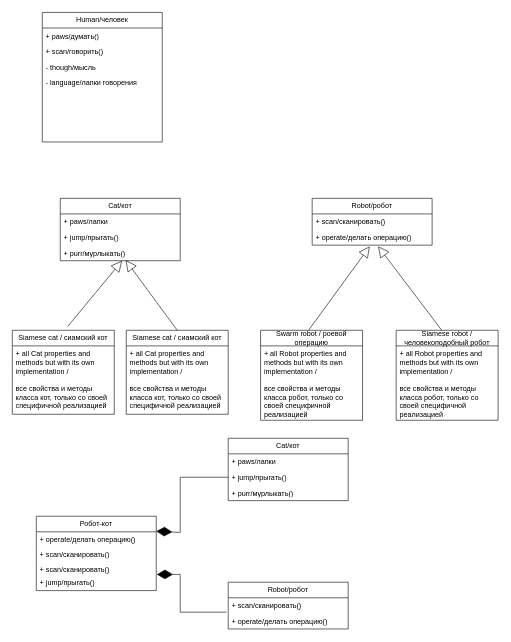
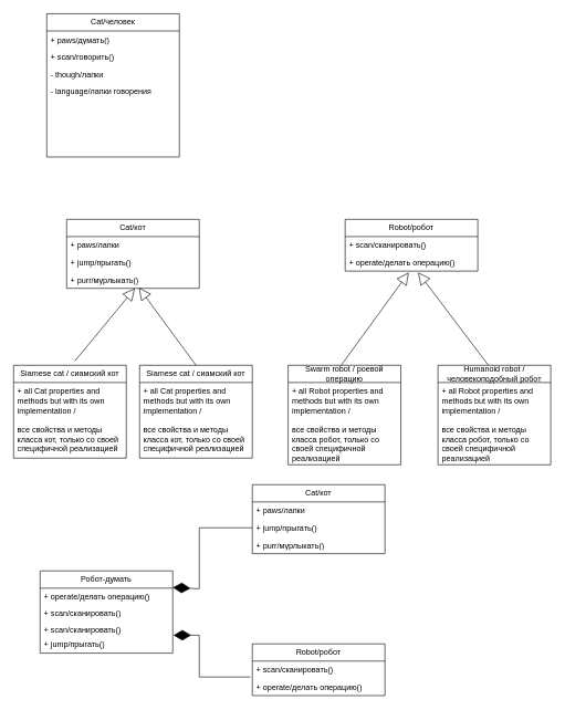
  <mxCell id="0" />
  <mxCell id="1" parent="0" />
  <mxCell id="2" value="Cat/кот" style="swimlane;fontStyle=0;childLayout=stackLayout;horizontal=1;startSize=26;fillColor=none;horizontalStack=0;resizeParent=1;resizeParentMax=0;resizeLast=0;collapsible=1;marginBottom=0;whiteSpace=wrap;html=1;" vertex="1" parent="1"><mxGeometry x="100" y="330" width="200" height="104" as="geometry" /></mxCell>
  <mxCell id="3" value="+ paws/лапки" style="text;strokeColor=none;fillColor=none;align=left;verticalAlign=top;spacingLeft=4;spacingRight=4;overflow=hidden;rotatable=0;points=[[0,0.5],[1,0.5]];portConstraint=eastwest;whiteSpace=wrap;html=1;" vertex="1" parent="2"><mxGeometry y="26" width="200" height="26" as="geometry" /></mxCell>
  <mxCell id="4" value="+ jump/прыгать()" style="text;strokeColor=none;fillColor=none;align=left;verticalAlign=top;spacingLeft=4;spacingRight=4;overflow=hidden;rotatable=0;points=[[0,0.5],[1,0.5]];portConstraint=eastwest;whiteSpace=wrap;html=1;" vertex="1" parent="2"><mxGeometry y="52" width="200" height="26" as="geometry" /></mxCell>
  <mxCell id="5" value="+ purr/мурлыкать()" style="text;strokeColor=none;fillColor=none;align=left;verticalAlign=top;spacingLeft=4;spacingRight=4;overflow=hidden;rotatable=0;points=[[0,0.5],[1,0.5]];portConstraint=eastwest;whiteSpace=wrap;html=1;" vertex="1" parent="2"><mxGeometry y="78" width="200" height="26" as="geometry" /></mxCell>
- <mxCell id="6" value="Human/человек" style="swimlane;fontStyle=0;childLayout=stackLayout;horizontal=1;startSize=26;fillColor=none;horizontalStack=0;resizeParent=1;resizeParentMax=0;resizeLast=0;collapsible=1;marginBottom=0;whiteSpace=wrap;html=1;" vertex="1" parent="1"><mxGeometry x="70" y="20" width="200" height="216" as="geometry" /></mxCell>
+ <mxCell id="6" value="Cat/человек" style="swimlane;fontStyle=0;childLayout=stackLayout;horizontal=1;startSize=26;fillColor=none;horizontalStack=0;resizeParent=1;resizeParentMax=0;resizeLast=0;collapsible=1;marginBottom=0;whiteSpace=wrap;html=1;" vertex="1" parent="1"><mxGeometry x="70" y="20" width="200" height="216" as="geometry" /></mxCell>
  <mxCell id="7" value="+ paws/думать()" style="text;strokeColor=none;fillColor=none;align=left;verticalAlign=top;spacingLeft=4;spacingRight=4;overflow=hidden;rotatable=0;points=[[0,0.5],[1,0.5]];portConstraint=eastwest;whiteSpace=wrap;html=1;" vertex="1" parent="6"><mxGeometry y="26" width="200" height="26" as="geometry" /></mxCell>
  <mxCell id="8" value="+ scan/говорить()" style="text;strokeColor=none;fillColor=none;align=left;verticalAlign=top;spacingLeft=4;spacingRight=4;overflow=hidden;rotatable=0;points=[[0,0.5],[1,0.5]];portConstraint=eastwest;whiteSpace=wrap;html=1;" vertex="1" parent="6"><mxGeometry y="52" width="200" height="26" as="geometry" /></mxCell>
- <mxCell id="9" value="- though/мысль" style="text;strokeColor=none;fillColor=none;align=left;verticalAlign=top;spacingLeft=4;spacingRight=4;overflow=hidden;rotatable=0;points=[[0,0.5],[1,0.5]];portConstraint=eastwest;whiteSpace=wrap;html=1;" vertex="1" parent="6"><mxGeometry y="78" width="200" height="26" as="geometry" /></mxCell>
+ <mxCell id="9" value="- though/лапки" style="text;strokeColor=none;fillColor=none;align=left;verticalAlign=top;spacingLeft=4;spacingRight=4;overflow=hidden;rotatable=0;points=[[0,0.5],[1,0.5]];portConstraint=eastwest;whiteSpace=wrap;html=1;" vertex="1" parent="6"><mxGeometry y="78" width="200" height="26" as="geometry" /></mxCell>
  <mxCell id="10" value="- language/лапки говорения" style="text;strokeColor=none;fillColor=none;align=left;verticalAlign=top;spacingLeft=4;spacingRight=4;overflow=hidden;rotatable=0;points=[[0,0.5],[1,0.5]];portConstraint=eastwest;whiteSpace=wrap;html=1;" vertex="1" parent="6"><mxGeometry y="104" width="200" height="112" as="geometry" /></mxCell>
  <mxCell id="11" value="Siamese cat / сиамский кот" style="swimlane;fontStyle=0;childLayout=stackLayout;horizontal=1;startSize=26;fillColor=none;horizontalStack=0;resizeParent=1;resizeParentMax=0;resizeLast=0;collapsible=1;marginBottom=0;whiteSpace=wrap;html=1;" vertex="1" parent="1"><mxGeometry y="550" width="170" height="140" as="geometry" x="20" /></mxCell>
  <mxCell id="12" value="+ all Cat properties and methods but with its own implementation /&lt;br&gt;&lt;br&gt;все свойства и методы класса кот, только со своей специфичной реализацией" style="text;strokeColor=none;fillColor=none;align=left;verticalAlign=top;spacingLeft=4;spacingRight=4;overflow=hidden;rotatable=0;points=[[0,0.5],[1,0.5]];portConstraint=eastwest;whiteSpace=wrap;html=1;" vertex="1" parent="11"><mxGeometry y="26" width="170" height="114" as="geometry" /></mxCell>
  <mxCell id="13" value="" style="endArrow=block;endSize=16;endFill=0;html=1;rounded=0;entryX=0.515;entryY=1;entryDx=0;entryDy=0;entryPerimeter=0;exitX=0.545;exitY=-0.048;exitDx=0;exitDy=0;exitPerimeter=0;" edge="1" parent="1" source="11" target="5"><mxGeometry width="160" relative="1" as="geometry"><mxPoint x="350" y="670" as="sourcePoint" /><mxPoint x="510" y="670" as="targetPoint" /></mxGeometry></mxCell>
  <mxCell id="14" value="Siamese cat / сиамский кот" style="swimlane;fontStyle=0;childLayout=stackLayout;horizontal=1;startSize=26;fillColor=none;horizontalStack=0;resizeParent=1;resizeParentMax=0;resizeLast=0;collapsible=1;marginBottom=0;whiteSpace=wrap;html=1;" vertex="1" parent="1"><mxGeometry x="210" y="550" width="170" height="140" as="geometry" /></mxCell>
  <mxCell id="15" value="+ all Cat properties and methods but with its own implementation /&lt;br&gt;&lt;br&gt;все свойства и методы класса кот, только со своей специфичной реализацией" style="text;strokeColor=none;fillColor=none;align=left;verticalAlign=top;spacingLeft=4;spacingRight=4;overflow=hidden;rotatable=0;points=[[0,0.5],[1,0.5]];portConstraint=eastwest;whiteSpace=wrap;html=1;" vertex="1" parent="14"><mxGeometry y="26" width="170" height="114" as="geometry" /></mxCell>
  <mxCell id="16" value="" style="endArrow=block;endSize=16;endFill=0;html=1;rounded=0;exitX=0.5;exitY=0;exitDx=0;exitDy=0;entryX=0.545;entryY=0.962;entryDx=0;entryDy=0;entryPerimeter=0;" edge="1" parent="1" source="14" target="5"><mxGeometry width="160" relative="1" as="geometry"><mxPoint x="179" y="563" as="sourcePoint" /><mxPoint x="258" y="438" as="targetPoint" /></mxGeometry></mxCell>
  <mxCell id="17" value="Robot/робот" style="swimlane;fontStyle=0;childLayout=stackLayout;horizontal=1;startSize=26;fillColor=none;horizontalStack=0;resizeParent=1;resizeParentMax=0;resizeLast=0;collapsible=1;marginBottom=0;whiteSpace=wrap;html=1;" vertex="1" parent="1"><mxGeometry x="520" y="330" width="200" height="78" as="geometry" /></mxCell>
  <mxCell id="18" value="+ scan/сканировать()" style="text;strokeColor=none;fillColor=none;align=left;verticalAlign=top;spacingLeft=4;spacingRight=4;overflow=hidden;rotatable=0;points=[[0,0.5],[1,0.5]];portConstraint=eastwest;whiteSpace=wrap;html=1;" vertex="1" parent="17"><mxGeometry y="26" width="200" height="26" as="geometry" /></mxCell>
  <mxCell id="19" value="+ operate/делать операцию()" style="text;strokeColor=none;fillColor=none;align=left;verticalAlign=top;spacingLeft=4;spacingRight=4;overflow=hidden;rotatable=0;points=[[0,0.5],[1,0.5]];portConstraint=eastwest;whiteSpace=wrap;html=1;" vertex="1" parent="17"><mxGeometry y="52" width="200" height="26" as="geometry" /></mxCell>
  <mxCell id="20" value="Swarm robot / роевой операцию" style="swimlane;fontStyle=0;childLayout=stackLayout;horizontal=1;startSize=26;fillColor=none;horizontalStack=0;resizeParent=1;resizeParentMax=0;resizeLast=0;collapsible=1;marginBottom=0;whiteSpace=wrap;html=1;" vertex="1" parent="1"><mxGeometry x="434" y="550" width="170" height="150" as="geometry" /></mxCell>
  <mxCell id="21" value="+ all Robot properties and methods but with its own implementation /&lt;br&gt;&lt;br&gt;все свойства и методы класса робот, только со своей специфичной реализацией" style="text;strokeColor=none;fillColor=none;align=left;verticalAlign=top;spacingLeft=4;spacingRight=4;overflow=hidden;rotatable=0;points=[[0,0.5],[1,0.5]];portConstraint=eastwest;whiteSpace=wrap;html=1;" vertex="1" parent="20"><mxGeometry y="26" width="170" height="124" as="geometry" /></mxCell>
- <mxCell id="22" value="Siamese robot / человекоподобный робот" style="swimlane;fontStyle=0;childLayout=stackLayout;horizontal=1;startSize=26;fillColor=none;horizontalStack=0;resizeParent=1;resizeParentMax=0;resizeLast=0;collapsible=1;marginBottom=0;whiteSpace=wrap;html=1;" vertex="1" parent="1"><mxGeometry x="660" y="550" width="170" height="150" as="geometry" /></mxCell>
+ <mxCell id="22" value="Humanoid robot / человекоподобный робот" style="swimlane;fontStyle=0;childLayout=stackLayout;horizontal=1;startSize=26;fillColor=none;horizontalStack=0;resizeParent=1;resizeParentMax=0;resizeLast=0;collapsible=1;marginBottom=0;whiteSpace=wrap;html=1;" vertex="1" parent="1"><mxGeometry x="660" y="550" width="170" height="150" as="geometry" /></mxCell>
  <mxCell id="23" value="+ all Robot properties and methods but with its own implementation /&lt;br style=&quot;border-color: var(--border-color);&quot;&gt;&lt;br style=&quot;border-color: var(--border-color);&quot;&gt;все свойства и методы класса робот, только со своей специфичной реализацией" style="text;strokeColor=none;fillColor=none;align=left;verticalAlign=top;spacingLeft=4;spacingRight=4;overflow=hidden;rotatable=0;points=[[0,0.5],[1,0.5]];portConstraint=eastwest;whiteSpace=wrap;html=1;" vertex="1" parent="22"><mxGeometry y="26" width="170" height="124" as="geometry" /></mxCell>
  <mxCell id="24" value="" style="endArrow=block;endSize=16;endFill=0;html=1;rounded=0;exitX=0.545;exitY=-0.048;exitDx=0;exitDy=0;exitPerimeter=0;" edge="1" parent="1"><mxGeometry width="160" relative="1" as="geometry"><mxPoint x="514" y="550" as="sourcePoint" /><mxPoint x="616" y="410" as="targetPoint" /></mxGeometry></mxCell>
  <mxCell id="25" value="" style="endArrow=block;endSize=16;endFill=0;html=1;rounded=0;exitX=0.5;exitY=0;exitDx=0;exitDy=0;" edge="1" parent="1"><mxGeometry width="160" relative="1" as="geometry"><mxPoint x="736" y="550" as="sourcePoint" /><mxPoint x="630" y="410" as="targetPoint" /></mxGeometry></mxCell>
- <mxCell id="26" value="Робот-кот" style="swimlane;fontStyle=0;childLayout=stackLayout;horizontal=1;startSize=26;fillColor=none;horizontalStack=0;resizeParent=1;resizeParentMax=0;resizeLast=0;collapsible=1;marginBottom=0;whiteSpace=wrap;html=1;" vertex="1" parent="1"><mxGeometry x="60" y="860" width="200" height="124" as="geometry" /></mxCell>
+ <mxCell id="26" value="Робот-думать" style="swimlane;fontStyle=0;childLayout=stackLayout;horizontal=1;startSize=26;fillColor=none;horizontalStack=0;resizeParent=1;resizeParentMax=0;resizeLast=0;collapsible=1;marginBottom=0;whiteSpace=wrap;html=1;" vertex="1" parent="1"><mxGeometry x="60" y="860" width="200" height="124" as="geometry" /></mxCell>
  <mxCell id="27" value="+ operate/делать операцию()" style="text;strokeColor=none;fillColor=none;align=left;verticalAlign=top;spacingLeft=4;spacingRight=4;overflow=hidden;rotatable=0;points=[[0,0.5],[1,0.5]];portConstraint=eastwest;whiteSpace=wrap;html=1;" vertex="1" parent="26"><mxGeometry y="26" width="200" height="24" as="geometry" /></mxCell>
  <mxCell id="28" value="+ scan/сканировать()" style="text;strokeColor=none;fillColor=none;align=left;verticalAlign=top;spacingLeft=4;spacingRight=4;overflow=hidden;rotatable=0;points=[[0,0.5],[1,0.5]];portConstraint=eastwest;whiteSpace=wrap;html=1;" vertex="1" parent="26"><mxGeometry y="50" width="200" height="26" as="geometry" /></mxCell>
  <mxCell id="29" value="+ scan/сканировать()" style="text;strokeColor=none;fillColor=none;align=left;verticalAlign=top;spacingLeft=4;spacingRight=4;overflow=hidden;rotatable=0;points=[[0,0.5],[1,0.5]];portConstraint=eastwest;whiteSpace=wrap;html=1;" vertex="1" parent="26"><mxGeometry y="76" width="200" height="22" as="geometry" /></mxCell>
  <mxCell id="30" value="+ jump/прыгать()" style="text;strokeColor=none;fillColor=none;align=left;verticalAlign=top;spacingLeft=4;spacingRight=4;overflow=hidden;rotatable=0;points=[[0,0.5],[1,0.5]];portConstraint=eastwest;whiteSpace=wrap;html=1;" vertex="1" parent="26"><mxGeometry y="98" width="200" height="26" as="geometry" /></mxCell>
  <mxCell id="31" value="Cat/кот" style="swimlane;fontStyle=0;childLayout=stackLayout;horizontal=1;startSize=26;fillColor=none;horizontalStack=0;resizeParent=1;resizeParentMax=0;resizeLast=0;collapsible=1;marginBottom=0;whiteSpace=wrap;html=1;" vertex="1" parent="1"><mxGeometry x="380" y="730" width="200" height="104" as="geometry" /></mxCell>
  <mxCell id="32" value="+ paws/лапки" style="text;strokeColor=none;fillColor=none;align=left;verticalAlign=top;spacingLeft=4;spacingRight=4;overflow=hidden;rotatable=0;points=[[0,0.5],[1,0.5]];portConstraint=eastwest;whiteSpace=wrap;html=1;" vertex="1" parent="31"><mxGeometry y="26" width="200" height="26" as="geometry" /></mxCell>
  <mxCell id="33" value="+ jump/прыгать()" style="text;strokeColor=none;fillColor=none;align=left;verticalAlign=top;spacingLeft=4;spacingRight=4;overflow=hidden;rotatable=0;points=[[0,0.5],[1,0.5]];portConstraint=eastwest;whiteSpace=wrap;html=1;" vertex="1" parent="31"><mxGeometry y="52" width="200" height="26" as="geometry" /></mxCell>
  <mxCell id="34" value="+ purr/мурлыкать()" style="text;strokeColor=none;fillColor=none;align=left;verticalAlign=top;spacingLeft=4;spacingRight=4;overflow=hidden;rotatable=0;points=[[0,0.5],[1,0.5]];portConstraint=eastwest;whiteSpace=wrap;html=1;" vertex="1" parent="31"><mxGeometry y="78" width="200" height="26" as="geometry" /></mxCell>
  <mxCell id="35" value="Robot/робот" style="swimlane;fontStyle=0;childLayout=stackLayout;horizontal=1;startSize=26;fillColor=none;horizontalStack=0;resizeParent=1;resizeParentMax=0;resizeLast=0;collapsible=1;marginBottom=0;whiteSpace=wrap;html=1;" vertex="1" parent="1"><mxGeometry x="380" y="970" width="200" height="78" as="geometry" /></mxCell>
  <mxCell id="36" value="+ scan/сканировать()" style="text;strokeColor=none;fillColor=none;align=left;verticalAlign=top;spacingLeft=4;spacingRight=4;overflow=hidden;rotatable=0;points=[[0,0.5],[1,0.5]];portConstraint=eastwest;whiteSpace=wrap;html=1;" vertex="1" parent="35"><mxGeometry y="26" width="200" height="26" as="geometry" /></mxCell>
  <mxCell id="37" value="+ operate/делать операцию()" style="text;strokeColor=none;fillColor=none;align=left;verticalAlign=top;spacingLeft=4;spacingRight=4;overflow=hidden;rotatable=0;points=[[0,0.5],[1,0.5]];portConstraint=eastwest;whiteSpace=wrap;html=1;" vertex="1" parent="35"><mxGeometry y="52" width="200" height="26" as="geometry" /></mxCell>
  <mxCell id="38" value="" style="endArrow=diamondThin;endFill=1;endSize=24;html=1;rounded=0;entryX=1;entryY=-0.042;entryDx=0;entryDy=0;entryPerimeter=0;exitX=0;exitY=0.5;exitDx=0;exitDy=0;" edge="1" parent="1" source="33" target="27"><mxGeometry width="160" relative="1" as="geometry"><mxPoint x="120" y="810" as="sourcePoint" /><mxPoint x="259.02" y="930.988" as="targetPoint" /><Array as="points"><mxPoint x="300" y="795" /><mxPoint x="300" y="887" /></Array></mxGeometry></mxCell>
  <mxCell id="39" value="" style="endArrow=diamondThin;endFill=1;endSize=24;html=1;rounded=0;entryX=1.005;entryY=-0.038;entryDx=0;entryDy=0;entryPerimeter=0;exitX=-0.015;exitY=0.923;exitDx=0;exitDy=0;exitPerimeter=0;" edge="1" parent="1" source="36" target="30"><mxGeometry width="160" relative="1" as="geometry"><mxPoint x="380" y="820" as="sourcePoint" /><mxPoint x="259" y="912" as="targetPoint" /><Array as="points"><mxPoint x="300" y="1020" /><mxPoint x="300" y="957" /></Array></mxGeometry></mxCell>
